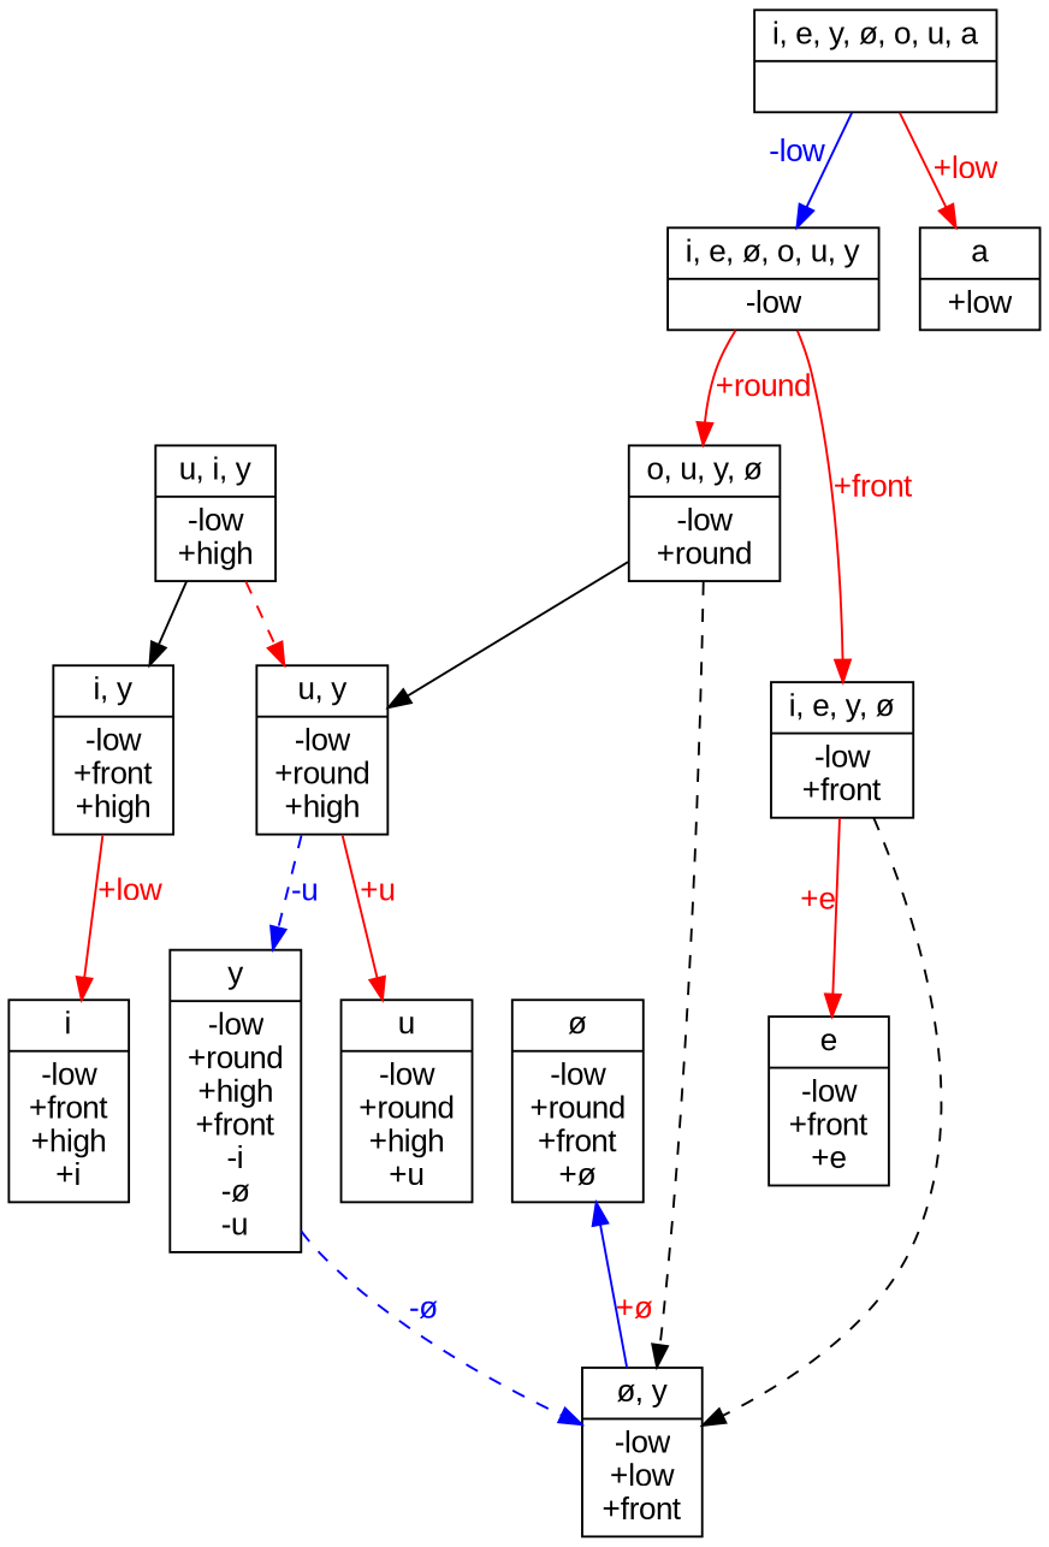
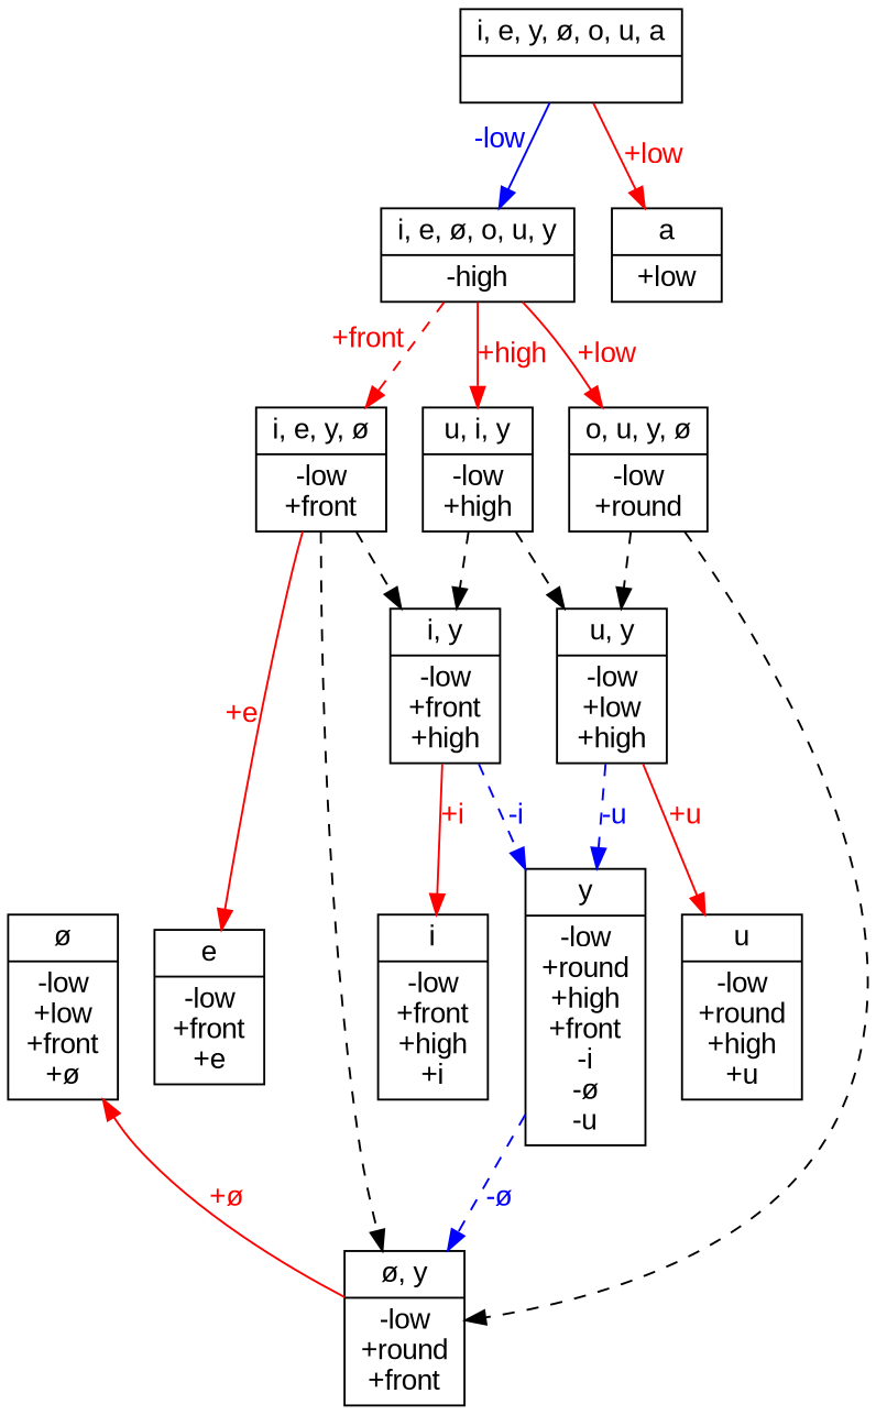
  digraph {
    fontname="Liberation Sans"
    node [fontname="Liberation Sans" shape=record]
    edge [color=red fontcolor=red fontname="Liberation Sans"]
    n1 [label="{<segs> i |<feats> -low\n+front\n+high\n+i }"]
    n2 [label="{<segs> y |<feats> -low\n+round\n+high\n+front\n-i\n-ø\n-u }"]
    n3 [label="{<segs> u |<feats> -low\n+round\n+high\n+u }"]
    n4 [label="{<segs> e |<feats> -low\n+front\n+e }"]
-   n5 [label="{<segs> ø |<feats> -low\n+round\n+front\n+ø }"]
-   n6 [label="{<segs> ø, y |<feats> -low\n+low\n+front }"]
+   n5 [label="{<segs> ø |<feats> -low\n+low\n+front\n+ø }"]
+   n6 [label="{<segs> ø, y |<feats> -low\n+round\n+front }"]
    n7 [label="{<segs> i, e, y, ø, o, u, a |<feats>  }"]
-   n8 [label="{<segs> i, e, ø, o, u, y |<feats> -low }"]
+   n8 [label="{<segs> i, e, ø, o, u, y |<feats> -high }"]
    n9 [label="{<segs> a |<feats> +low }"]
    n10 [label="{<segs> i, e, y, ø |<feats> -low\n+front }"]
    n11 [label="{<segs> o, u, y, ø |<feats> -low\n+round }"]
    n12 [label="{<segs> u, i, y |<feats> -low\n+high }"]
    n13 [label="{<segs> i, y |<feats> -low\n+front\n+high }"]
-   n14 [label="{<segs> u, y |<feats> -low\n+round\n+high }"]
+   n14 [label="{<segs> u, y |<feats> -low\n+low\n+high }"]
    subgraph sub_1 {
      rank=same
      n1
      n2
      n3
      n4
      n5
    }
    n2 -> n6 [color=blue fontcolor=blue label="-ø" style=dashed]
-   n6 -> n5 [color=blue label="+ø"]
+   n6 -> n5 [label="+ø"]
    n7 -> n8 [color=blue fontcolor=blue xlabel="-low"]
    n7 -> n9 [label="+low"]
-   n8 -> n10 [xlabel="+front"]
-   n8 -> n11 [label="+round"]
+   n8 -> n10 [xlabel="+front" style=dashed]
+   n8 -> n11 [label="+low"]
+   n8 -> n12 [label="+high"]
    n10 -> n4 [xlabel="+e"]
    n10 -> n6 [style=dashed color="" fontcolor=""]
+   n10 -> n13 [style=dashed color="" fontcolor=""]
    n11 -> n6 [style=dashed color="" fontcolor=""]
-   n11 -> n14 [style=solid color="" fontcolor=""]
-   n12 -> n13 [style=solid color="" fontcolor=""]
-   n12 -> n14 [style=dashed fontcolor=""]
-   n13 -> n1 [label="+low"]
+   n11 -> n14 [style=dashed color="" fontcolor=""]
+   n12 -> n13 [style=dashed color="" fontcolor=""]
+   n12 -> n14 [style=dashed color="" fontcolor=""]
+   n13 -> n1 [label="+i"]
+   n13 -> n2 [color=blue fontcolor=blue label="-i" style=dashed]
    n14 -> n2 [color=blue fontcolor=blue label="-u" style=dashed]
    n14 -> n3 [label="+u"]
  }
